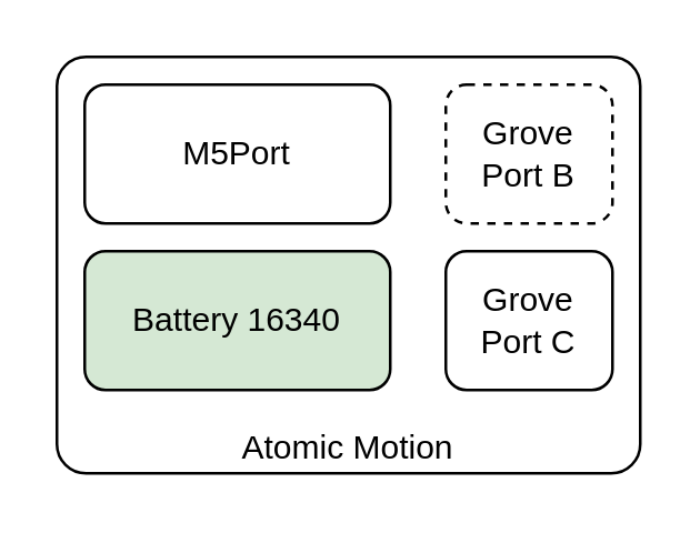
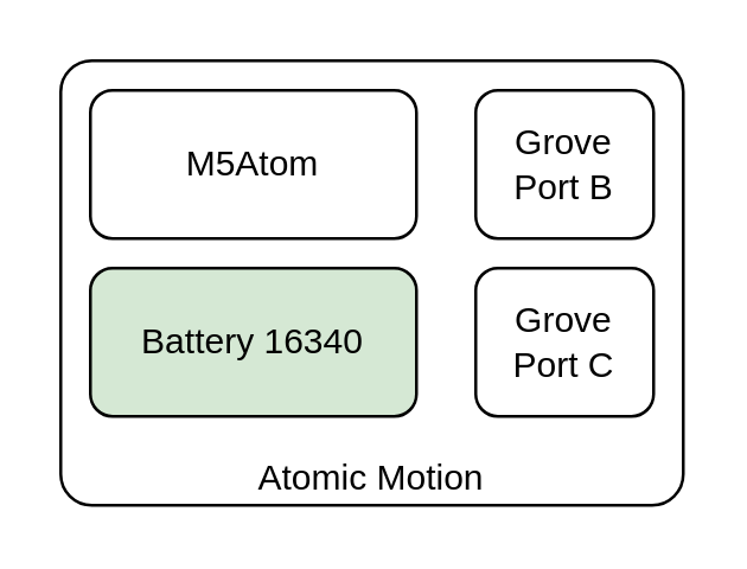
  <mxCell id="0" />
  <mxCell id="1" parent="0" />
  <mxCell id="2" value="Atomic Motion" style="rounded=1;whiteSpace=wrap;html=1;align=center;verticalAlign=bottom;arcSize=7;" vertex="1" parent="1"><mxGeometry x="20" y="20" width="210" height="150" as="geometry" /></mxCell>
- <mxCell id="3" value="M5Port" style="rounded=1;whiteSpace=wrap;html=1;" vertex="1" parent="1"><mxGeometry x="30" y="30" width="110" height="50" as="geometry" /></mxCell>
+ <mxCell id="3" value="M5Atom" style="rounded=1;whiteSpace=wrap;html=1;" vertex="1" parent="1"><mxGeometry x="30" y="30" width="110" height="50" as="geometry" /></mxCell>
  <mxCell id="4" value="Battery 16340" style="rounded=1;whiteSpace=wrap;html=1;fillColor=#d5e8d4;" vertex="1" parent="1"><mxGeometry x="30" y="90" width="110" height="50" as="geometry" /></mxCell>
- <mxCell id="5" value="Grove&lt;br&gt;Port B" style="rounded=1;whiteSpace=wrap;html=1;dashed=1;" vertex="1" parent="1"><mxGeometry x="160" y="30" width="60" height="50" as="geometry" /></mxCell>
+ <mxCell id="5" value="Grove&lt;br&gt;Port B" style="rounded=1;whiteSpace=wrap;html=1;" vertex="1" parent="1"><mxGeometry x="160" y="30" width="60" height="50" as="geometry" /></mxCell>
  <mxCell id="6" value="Grove&lt;br&gt;Port C" style="rounded=1;whiteSpace=wrap;html=1;" vertex="1" parent="1"><mxGeometry x="160" y="90" width="60" height="50" as="geometry" /></mxCell>
